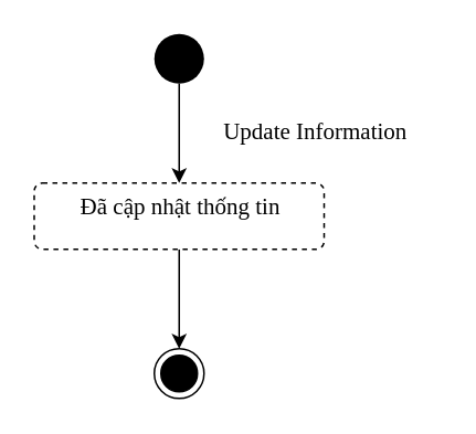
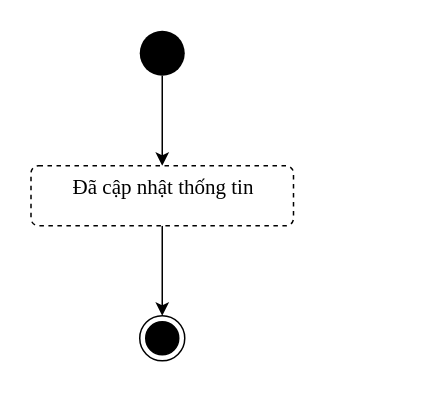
  <mxCell id="0" />
  <mxCell id="1" parent="0" />
  <mxCell id="2" style="edgeStyle=orthogonalEdgeStyle;rounded=0;orthogonalLoop=1;jettySize=auto;html=1;entryX=0.5;entryY=0;entryDx=0;entryDy=0;" edge="1" parent="1" source="3" target="5"><mxGeometry relative="1" as="geometry" /></mxCell>
  <mxCell id="3" value="" style="ellipse;fillColor=#000000;strokeColor=none;fontFamily=Verdana;fontSize=14;" vertex="1" parent="1"><mxGeometry x="92.5" y="20" width="30" height="30" as="geometry" /></mxCell>
  <mxCell id="4" style="edgeStyle=orthogonalEdgeStyle;rounded=0;orthogonalLoop=1;jettySize=auto;html=1;entryX=0.5;entryY=0;entryDx=0;entryDy=0;" edge="1" parent="1" source="5" target="6"><mxGeometry relative="1" as="geometry" /></mxCell>
  <mxCell id="5" value="Đã cập nhật thống tin" style="html=1;align=center;verticalAlign=top;rounded=1;absoluteArcSize=1;arcSize=10;dashed=1;fontFamily=Verdana;fontSize=14;" vertex="1" parent="1"><mxGeometry x="20" y="110" width="175" height="40" as="geometry" /></mxCell>
  <mxCell id="6" value="" style="ellipse;html=1;shape=endState;fillColor=#000000;strokeColor=#000000;fontFamily=Verdana;fontSize=14;" vertex="1" parent="1"><mxGeometry x="92.5" y="210" width="30" height="30" as="geometry" /></mxCell>
- <mxCell id="7" value="Update Information" style="text;html=1;strokeColor=none;fillColor=none;align=center;verticalAlign=middle;whiteSpace=wrap;rounded=0;fontFamily=Verdana;fontSize=14;" vertex="1" parent="1"><mxGeometry x="115" y="70" width="150" height="20" as="geometry" /></mxCell>
